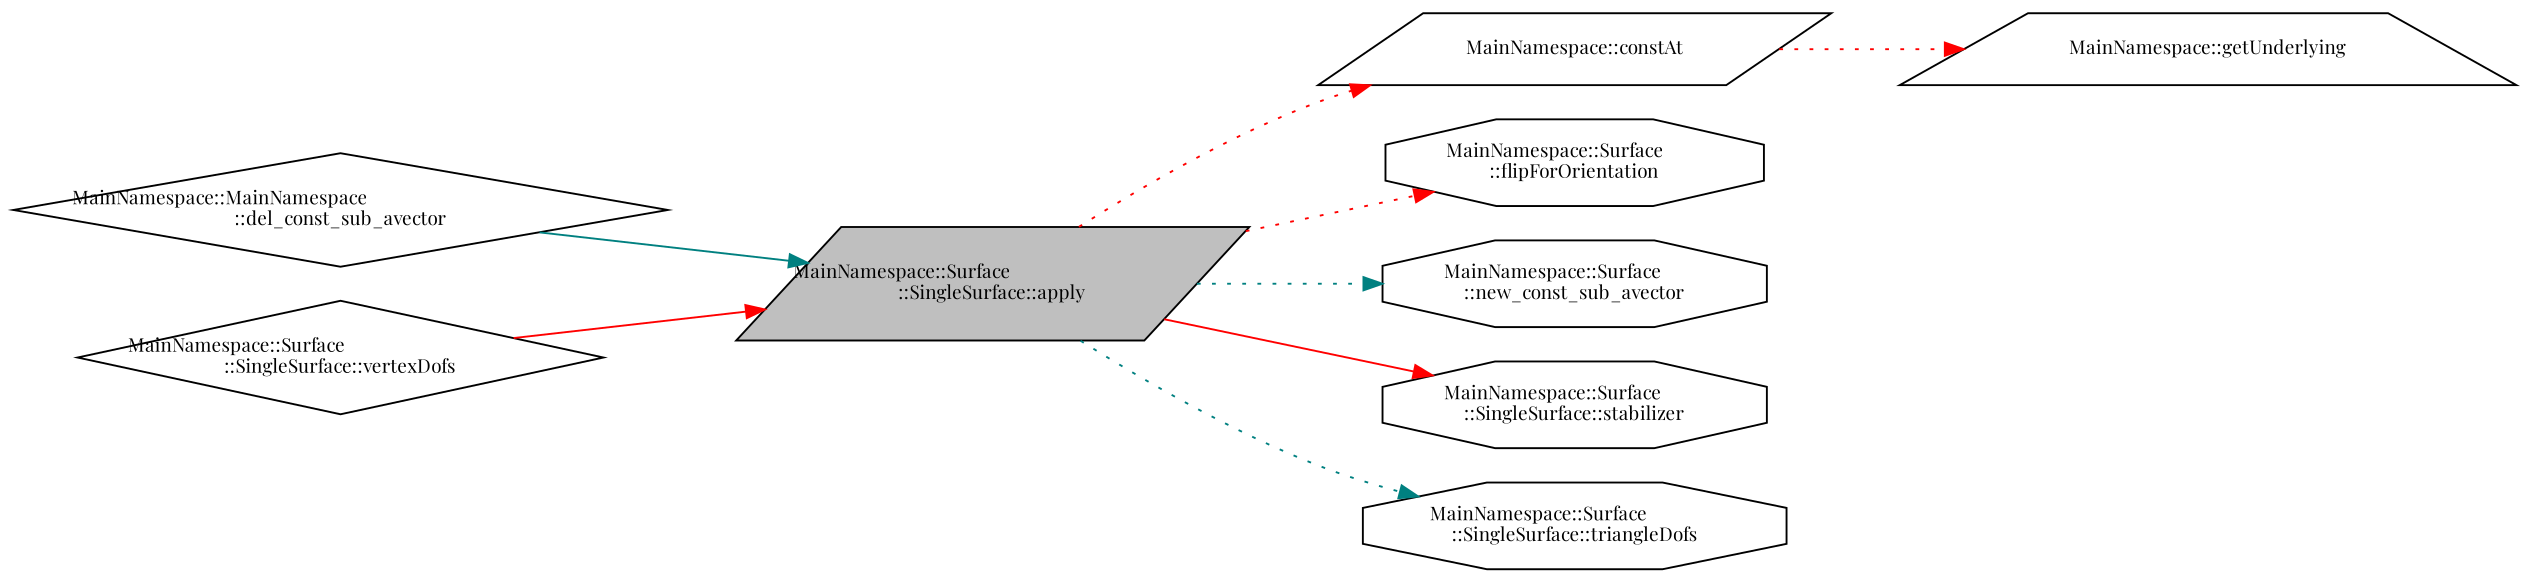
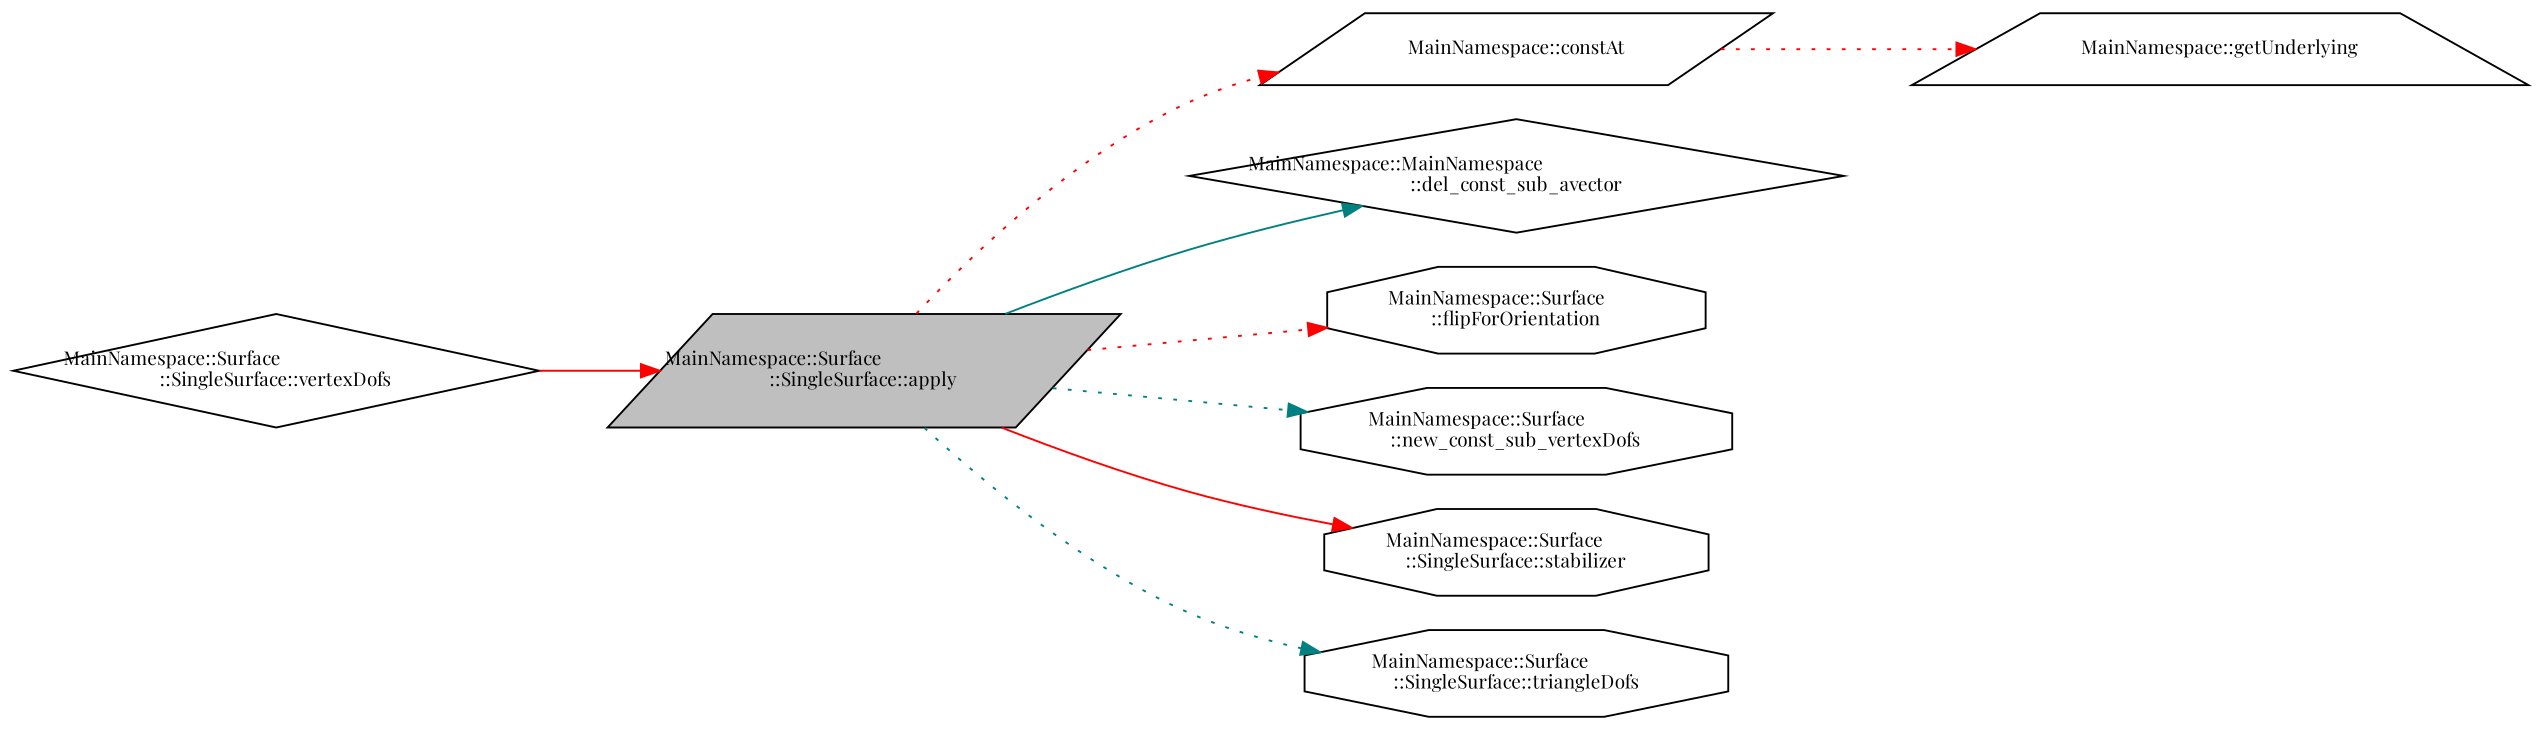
  digraph {
    fontname="Playfair Display"
    rankdir=LR
    node [color=black fillcolor=white fontname="Playfair Display" fontsize=10 shape=octagon style=filled]
    edge [color=red fontname="Playfair Display" fontsize=10 labelfontname=Helvetica labelfontsize=10 style=dotted]
    n1 [fillcolor=grey75 fontcolor=black height=0.2 label="MainNamespace::Surface\l::SingleSurface::apply" shape=parallelogram width=0.4]
    n2 [height=0.2 label="MainNamespace::constAt" shape=parallelogram width=0.4]
    n3 [height=0.2 label="MainNamespace::MainNamespace\l::del_const_sub_avector" shape=diamond width=0.4]
    n4 [height=0.2 label="MainNamespace::Surface\l::flipForOrientation" width=0.4]
-   n5 [height=0.2 label="MainNamespace::Surface\l::new_const_sub_avector" width=0.4]
+   n5 [height=0.2 label="MainNamespace::Surface\l::new_const_sub_vertexDofs" width=0.4]
    n6 [height=0.2 label="MainNamespace::Surface\l::SingleSurface::stabilizer" width=0.4]
    n7 [height=0.2 label="MainNamespace::Surface\l::SingleSurface::triangleDofs" width=0.4]
    n8 [height=0.2 label="MainNamespace::getUnderlying" shape=trapezium width=0.4]
    n9 [height=0.2 label="MainNamespace::Surface\l::SingleSurface::vertexDofs" shape=diamond width=0.4]
    n1 -> n2
-   n3 -> n1 [color=teal style=solid]
+   n1 -> n3 [color=teal style=solid]
    n1 -> n4
    n1 -> n5 [color=teal]
    n1 -> n6 [style=solid]
    n1 -> n7 [color=teal]
    n2 -> n8
    n9 -> n1 [style=solid]
  }
